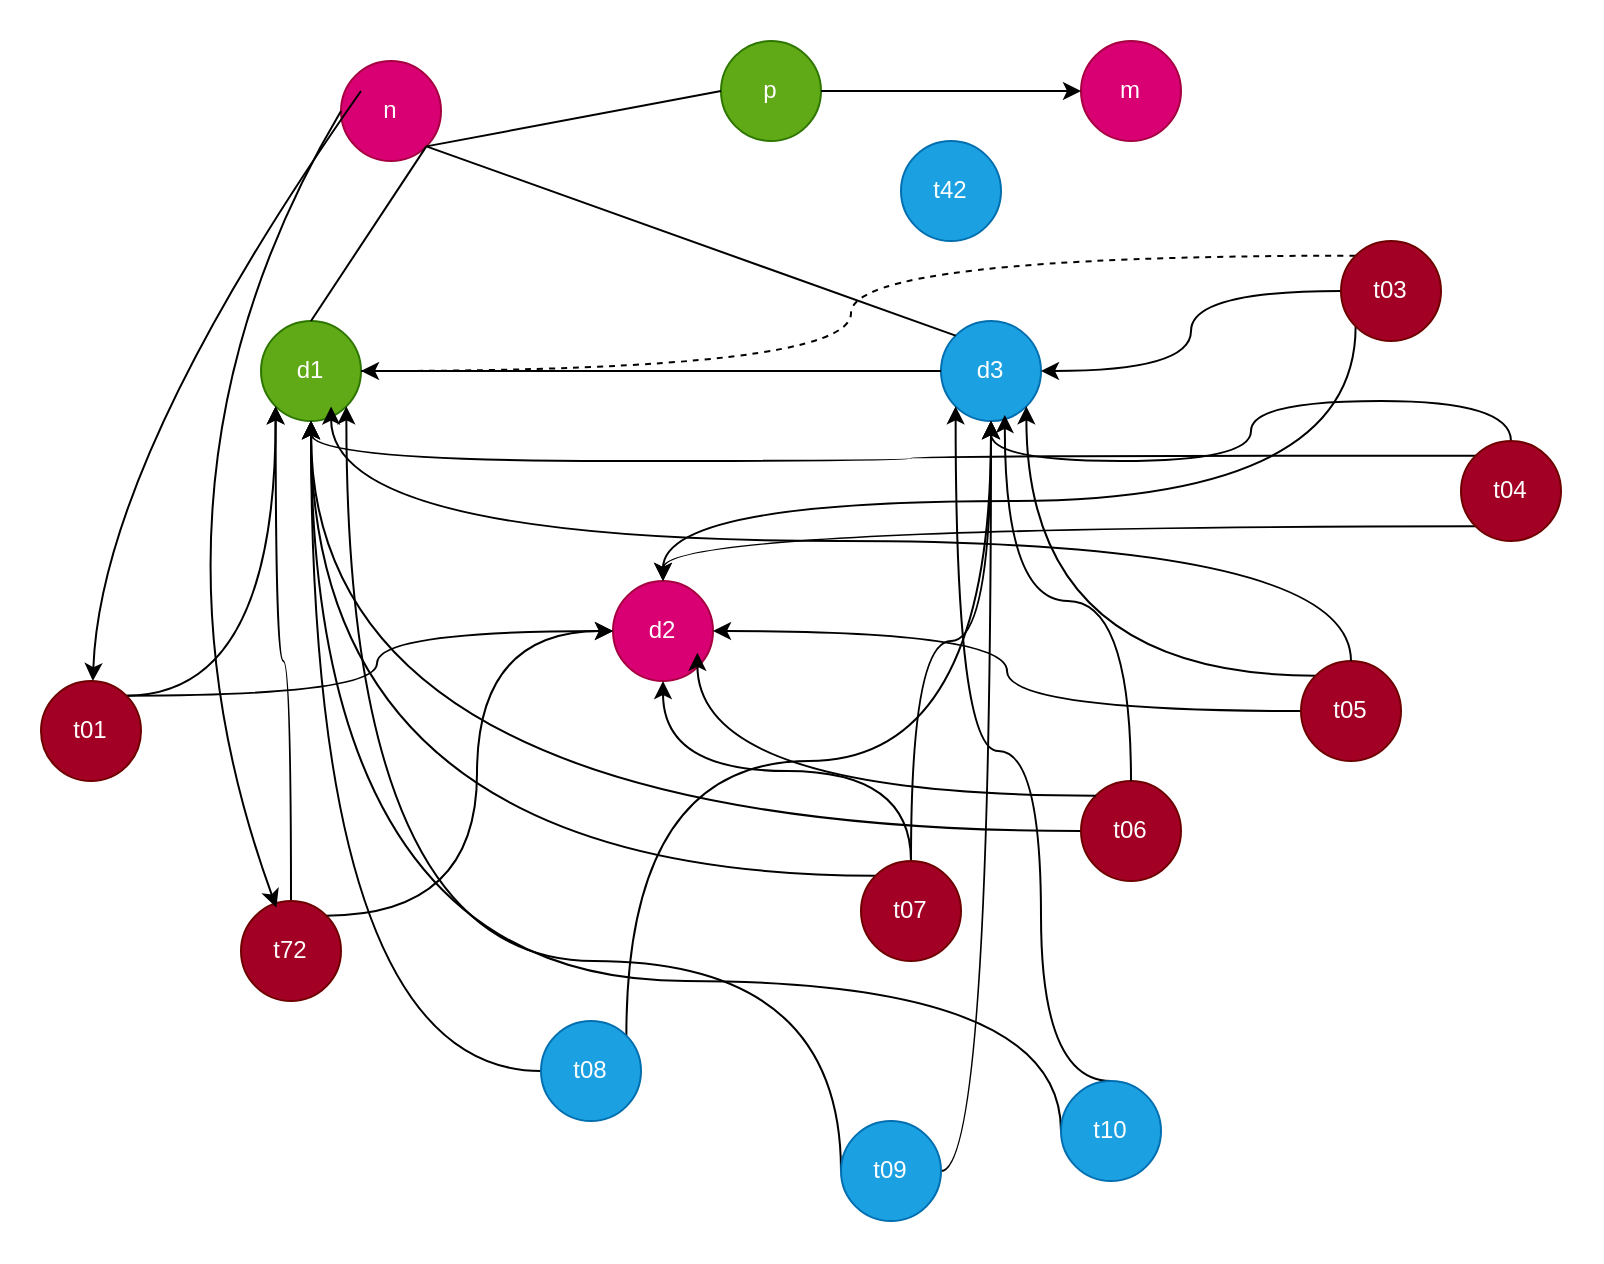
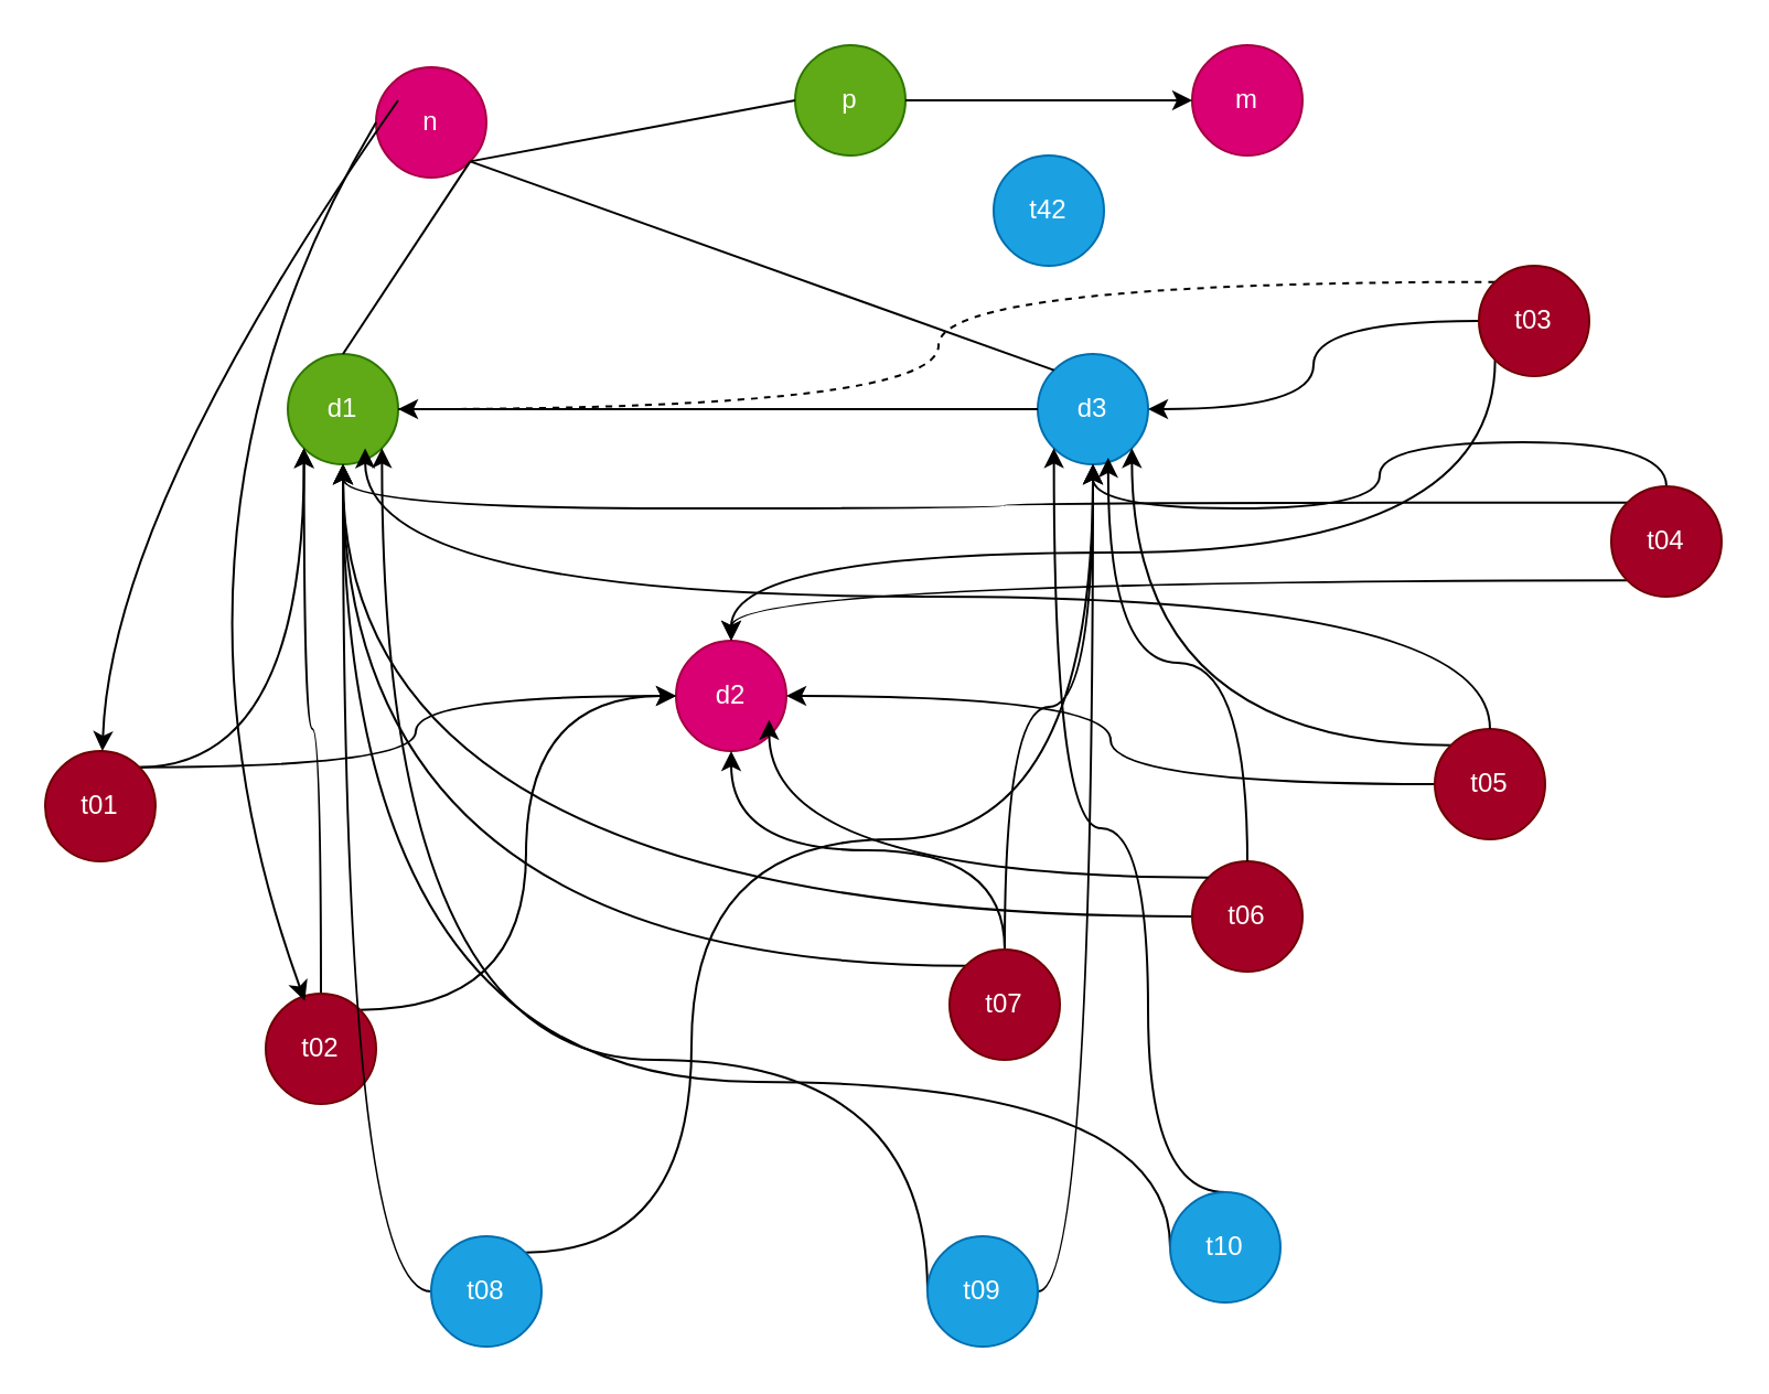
  <mxCell id="0" />
  <mxCell id="1" parent="0" />
  <mxCell id="2" value="d1" style="ellipse;whiteSpace=wrap;html=1;strokeColor=#2D7600;fillColor=#60a917;fontColor=#ffffff;" vertex="1" parent="1"><mxGeometry x="130" y="160" width="50" height="50" as="geometry" /></mxCell>
  <mxCell id="3" value="d2" style="ellipse;whiteSpace=wrap;html=1;strokeColor=#A50040;fillColor=#d80073;fontColor=#ffffff;" vertex="1" parent="1"><mxGeometry x="306" y="290" width="50" height="50" as="geometry" /></mxCell>
  <mxCell id="4" value="d3" style="ellipse;whiteSpace=wrap;html=1;strokeColor=#006EAF;fillColor=#1ba1e2;fontColor=#ffffff;" vertex="1" parent="1"><mxGeometry x="470" y="160" width="50" height="50" as="geometry" /></mxCell>
  <mxCell id="5" style="edgeStyle=orthogonalEdgeStyle;rounded=0;orthogonalLoop=1;jettySize=auto;html=1;exitX=1;exitY=0;exitDx=0;exitDy=0;entryX=0;entryY=1;entryDx=0;entryDy=0;curved=1;strokeColor=#000000;" edge="1" parent="1" source="7" target="2"><mxGeometry relative="1" as="geometry" /></mxCell>
  <mxCell id="6" style="edgeStyle=orthogonalEdgeStyle;rounded=0;orthogonalLoop=1;jettySize=auto;html=1;exitX=1;exitY=0;exitDx=0;exitDy=0;entryX=0;entryY=0.5;entryDx=0;entryDy=0;curved=1;strokeColor=#000000;" edge="1" parent="1" source="7" target="3"><mxGeometry relative="1" as="geometry" /></mxCell>
  <mxCell id="7" value="t01" style="ellipse;whiteSpace=wrap;html=1;strokeColor=#6F0000;fillColor=#a20025;fontColor=#ffffff;" vertex="1" parent="1"><mxGeometry x="20" y="340" width="50" height="50" as="geometry" /></mxCell>
  <mxCell id="8" style="edgeStyle=orthogonalEdgeStyle;rounded=0;orthogonalLoop=1;jettySize=auto;html=1;exitX=0.5;exitY=0;exitDx=0;exitDy=0;entryX=0;entryY=1;entryDx=0;entryDy=0;curved=1;strokeColor=#000000;" edge="1" parent="1" source="10" target="2"><mxGeometry relative="1" as="geometry" /></mxCell>
  <mxCell id="9" style="edgeStyle=orthogonalEdgeStyle;rounded=0;orthogonalLoop=1;jettySize=auto;html=1;exitX=1;exitY=0;exitDx=0;exitDy=0;entryX=0;entryY=0.5;entryDx=0;entryDy=0;curved=1;strokeColor=#000000;" edge="1" parent="1" source="10" target="3"><mxGeometry relative="1" as="geometry" /></mxCell>
- <mxCell id="10" value="t72" style="ellipse;whiteSpace=wrap;html=1;strokeColor=#6F0000;fillColor=#a20025;fontColor=#ffffff;" vertex="1" parent="1"><mxGeometry x="120" y="450" width="50" height="50" as="geometry" /></mxCell>
+ <mxCell id="10" value="t02" style="ellipse;whiteSpace=wrap;html=1;strokeColor=#6F0000;fillColor=#a20025;fontColor=#ffffff;" vertex="1" parent="1"><mxGeometry x="120" y="450" width="50" height="50" as="geometry" /></mxCell>
  <mxCell id="11" style="edgeStyle=orthogonalEdgeStyle;rounded=0;orthogonalLoop=1;jettySize=auto;html=1;exitX=0.5;exitY=1;exitDx=0;exitDy=0;strokeColor=#000000;" edge="1" parent="1" source="10" target="10"><mxGeometry relative="1" as="geometry" /></mxCell>
  <mxCell id="12" value="n" style="ellipse;whiteSpace=wrap;html=1;strokeColor=#A50040;fillColor=#d80073;fontColor=#ffffff;" vertex="1" parent="1"><mxGeometry x="170" y="30" width="50" height="50" as="geometry" /></mxCell>
  <mxCell id="13" value="p" style="ellipse;whiteSpace=wrap;html=1;strokeColor=#2D7600;fillColor=#60a917;fontColor=#ffffff;" vertex="1" parent="1"><mxGeometry x="360" y="20" width="50" height="50" as="geometry" /></mxCell>
  <mxCell id="14" value="m" style="ellipse;whiteSpace=wrap;html=1;strokeColor=#A50040;fillColor=#d80073;fontColor=#ffffff;" vertex="1" parent="1"><mxGeometry x="540" y="20" width="50" height="50" as="geometry" /></mxCell>
  <mxCell id="15" style="edgeStyle=orthogonalEdgeStyle;rounded=0;orthogonalLoop=1;jettySize=auto;html=1;exitX=0;exitY=0;exitDx=0;exitDy=0;curved=1;strokeColor=#000000;dashed=1;" edge="1" parent="1" source="18" target="2"><mxGeometry relative="1" as="geometry" /></mxCell>
  <mxCell id="16" style="edgeStyle=orthogonalEdgeStyle;rounded=0;orthogonalLoop=1;jettySize=auto;html=1;exitX=0;exitY=0.5;exitDx=0;exitDy=0;curved=1;strokeColor=#000000;" edge="1" parent="1" source="18" target="4"><mxGeometry relative="1" as="geometry" /></mxCell>
  <mxCell id="17" style="edgeStyle=orthogonalEdgeStyle;rounded=0;orthogonalLoop=1;jettySize=auto;html=1;exitX=0;exitY=1;exitDx=0;exitDy=0;curved=1;strokeColor=#000000;" edge="1" parent="1" source="18" target="3"><mxGeometry relative="1" as="geometry"><Array as="points"><mxPoint x="677" y="250" /><mxPoint x="331" y="250" /></Array></mxGeometry></mxCell>
  <mxCell id="18" value="t03" style="ellipse;whiteSpace=wrap;html=1;strokeColor=#6F0000;fillColor=#a20025;fontColor=#ffffff;" vertex="1" parent="1"><mxGeometry x="670" y="120" width="50" height="50" as="geometry" /></mxCell>
  <mxCell id="19" style="edgeStyle=orthogonalEdgeStyle;rounded=0;orthogonalLoop=1;jettySize=auto;html=1;exitX=0;exitY=0;exitDx=0;exitDy=0;curved=1;strokeColor=#000000;" edge="1" parent="1" source="22" target="2"><mxGeometry relative="1" as="geometry" /></mxCell>
  <mxCell id="20" style="edgeStyle=orthogonalEdgeStyle;rounded=0;orthogonalLoop=1;jettySize=auto;html=1;exitX=0.5;exitY=0;exitDx=0;exitDy=0;curved=1;strokeColor=#000000;" edge="1" parent="1" source="22" target="4"><mxGeometry relative="1" as="geometry" /></mxCell>
  <mxCell id="21" style="edgeStyle=orthogonalEdgeStyle;rounded=0;orthogonalLoop=1;jettySize=auto;html=1;exitX=0;exitY=1;exitDx=0;exitDy=0;curved=1;strokeColor=#000000;" edge="1" parent="1" source="22" target="3"><mxGeometry relative="1" as="geometry" /></mxCell>
  <mxCell id="22" value="t04" style="ellipse;whiteSpace=wrap;html=1;strokeColor=#6F0000;fillColor=#a20025;fontColor=#ffffff;" vertex="1" parent="1"><mxGeometry x="730" y="220" width="50" height="50" as="geometry" /></mxCell>
  <mxCell id="23" style="edgeStyle=orthogonalEdgeStyle;rounded=0;orthogonalLoop=1;jettySize=auto;html=1;exitX=0;exitY=0;exitDx=0;exitDy=0;entryX=1;entryY=1;entryDx=0;entryDy=0;curved=1;strokeColor=#000000;" edge="1" parent="1" source="25" target="4"><mxGeometry relative="1" as="geometry" /></mxCell>
  <mxCell id="24" style="edgeStyle=orthogonalEdgeStyle;rounded=0;orthogonalLoop=1;jettySize=auto;html=1;exitX=0;exitY=0.5;exitDx=0;exitDy=0;curved=1;strokeColor=#000000;" edge="1" parent="1" source="25" target="3"><mxGeometry relative="1" as="geometry" /></mxCell>
  <mxCell id="25" value="t05" style="ellipse;whiteSpace=wrap;html=1;strokeColor=#6F0000;fillColor=#a20025;fontColor=#ffffff;" vertex="1" parent="1"><mxGeometry x="650" y="330" width="50" height="50" as="geometry" /></mxCell>
  <mxCell id="26" style="edgeStyle=orthogonalEdgeStyle;rounded=0;orthogonalLoop=1;jettySize=auto;html=1;exitX=0;exitY=0.5;exitDx=0;exitDy=0;curved=1;strokeColor=#000000;" edge="1" parent="1" source="27" target="2"><mxGeometry relative="1" as="geometry" /></mxCell>
  <mxCell id="27" value="t06" style="ellipse;whiteSpace=wrap;html=1;strokeColor=#6F0000;fillColor=#a20025;fontColor=#ffffff;" vertex="1" parent="1"><mxGeometry x="540" y="390" width="50" height="50" as="geometry" /></mxCell>
  <mxCell id="28" style="edgeStyle=orthogonalEdgeStyle;rounded=0;orthogonalLoop=1;jettySize=auto;html=1;exitX=0.5;exitY=0;exitDx=0;exitDy=0;curved=1;strokeColor=#000000;" edge="1" parent="1" source="31" target="3"><mxGeometry relative="1" as="geometry" /></mxCell>
  <mxCell id="29" style="edgeStyle=orthogonalEdgeStyle;rounded=0;orthogonalLoop=1;jettySize=auto;html=1;exitX=0.5;exitY=0;exitDx=0;exitDy=0;curved=1;strokeColor=#000000;" edge="1" parent="1" source="31" target="4"><mxGeometry relative="1" as="geometry" /></mxCell>
  <mxCell id="30" style="edgeStyle=orthogonalEdgeStyle;rounded=0;orthogonalLoop=1;jettySize=auto;html=1;exitX=0;exitY=0;exitDx=0;exitDy=0;curved=1;strokeColor=#000000;" edge="1" parent="1" source="31" target="2"><mxGeometry relative="1" as="geometry" /></mxCell>
  <mxCell id="31" value="t07" style="ellipse;whiteSpace=wrap;html=1;strokeColor=#6F0000;fillColor=#a20025;fontColor=#ffffff;" vertex="1" parent="1"><mxGeometry x="430" y="430" width="50" height="50" as="geometry" /></mxCell>
  <mxCell id="32" style="edgeStyle=orthogonalEdgeStyle;rounded=0;orthogonalLoop=1;jettySize=auto;html=1;exitX=1;exitY=0;exitDx=0;exitDy=0;curved=1;strokeColor=#000000;" edge="1" parent="1" source="34" target="4"><mxGeometry relative="1" as="geometry"><Array as="points"><mxPoint x="313" y="380" /><mxPoint x="495" y="380" /></Array></mxGeometry></mxCell>
  <mxCell id="33" style="edgeStyle=orthogonalEdgeStyle;rounded=0;orthogonalLoop=1;jettySize=auto;html=1;exitX=0;exitY=0.5;exitDx=0;exitDy=0;curved=1;strokeColor=#000000;" edge="1" parent="1" source="34" target="2"><mxGeometry relative="1" as="geometry" /></mxCell>
- <mxCell id="34" value="t08" style="ellipse;whiteSpace=wrap;html=1;strokeColor=#006EAF;fillColor=#1ba1e2;fontColor=#ffffff;" vertex="1" parent="1"><mxGeometry x="270" y="510" width="50" height="50" as="geometry" /></mxCell>
+ <mxCell id="34" value="t08" style="ellipse;whiteSpace=wrap;html=1;strokeColor=#006EAF;fillColor=#1ba1e2;fontColor=#ffffff;" vertex="1" parent="1"><mxGeometry x="195" y="560" width="50" height="50" as="geometry" /></mxCell>
  <mxCell id="35" style="edgeStyle=orthogonalEdgeStyle;rounded=0;orthogonalLoop=1;jettySize=auto;html=1;exitX=1;exitY=0.5;exitDx=0;exitDy=0;curved=1;strokeColor=#000000;" edge="1" parent="1" source="37" target="4"><mxGeometry relative="1" as="geometry" /></mxCell>
  <mxCell id="36" style="edgeStyle=orthogonalEdgeStyle;rounded=0;orthogonalLoop=1;jettySize=auto;html=1;exitX=0;exitY=0.5;exitDx=0;exitDy=0;entryX=1;entryY=1;entryDx=0;entryDy=0;curved=1;strokeColor=#000000;" edge="1" parent="1" source="37" target="2"><mxGeometry relative="1" as="geometry"><Array as="points"><mxPoint x="420" y="480" /><mxPoint x="173" y="480" /></Array></mxGeometry></mxCell>
  <mxCell id="37" value="t09" style="ellipse;whiteSpace=wrap;html=1;strokeColor=#006EAF;fillColor=#1ba1e2;fontColor=#ffffff;" vertex="1" parent="1"><mxGeometry x="420" y="560" width="50" height="50" as="geometry" /></mxCell>
  <mxCell id="38" style="edgeStyle=orthogonalEdgeStyle;rounded=0;orthogonalLoop=1;jettySize=auto;html=1;exitX=0.5;exitY=0;exitDx=0;exitDy=0;entryX=0;entryY=1;entryDx=0;entryDy=0;curved=1;strokeColor=#000000;" edge="1" parent="1" source="40" target="4"><mxGeometry relative="1" as="geometry"><Array as="points"><mxPoint x="520" y="540" /><mxPoint x="520" y="375" /><mxPoint x="477" y="375" /></Array></mxGeometry></mxCell>
  <mxCell id="39" style="edgeStyle=orthogonalEdgeStyle;rounded=0;orthogonalLoop=1;jettySize=auto;html=1;exitX=0;exitY=0.5;exitDx=0;exitDy=0;curved=1;strokeColor=#000000;" edge="1" parent="1" source="40" target="2"><mxGeometry relative="1" as="geometry"><Array as="points"><mxPoint x="530" y="490" /><mxPoint x="155" y="490" /></Array></mxGeometry></mxCell>
  <mxCell id="40" value="t10" style="ellipse;whiteSpace=wrap;html=1;strokeColor=#006EAF;fillColor=#1ba1e2;fontColor=#ffffff;" vertex="1" parent="1"><mxGeometry x="530" y="540" width="50" height="50" as="geometry" /></mxCell>
  <mxCell id="41" value="" style="endArrow=classic;html=1;rounded=0;strokeColor=#000000;entryX=0;entryY=0.5;entryDx=0;entryDy=0;exitX=1;exitY=0.5;exitDx=0;exitDy=0;" edge="1" parent="1" source="13" target="14"><mxGeometry width="50" height="50" relative="1" as="geometry"><mxPoint x="390" y="170" as="sourcePoint" /><mxPoint x="440" y="120" as="targetPoint" /></mxGeometry></mxCell>
  <mxCell id="42" value="" style="endArrow=none;html=1;rounded=0;strokeColor=#000000;exitX=1;exitY=1;exitDx=0;exitDy=0;entryX=0;entryY=0;entryDx=0;entryDy=0;" edge="1" parent="1" source="12" target="4"><mxGeometry width="50" height="50" relative="1" as="geometry"><mxPoint x="340" y="220" as="sourcePoint" /><mxPoint x="390" y="170" as="targetPoint" /></mxGeometry></mxCell>
  <mxCell id="43" value="" style="endArrow=none;html=1;rounded=0;strokeColor=#000000;exitX=1;exitY=1;exitDx=0;exitDy=0;entryX=0.5;entryY=0;entryDx=0;entryDy=0;" edge="1" parent="1" source="12" target="2"><mxGeometry width="50" height="50" relative="1" as="geometry"><mxPoint x="233" y="73" as="sourcePoint" /><mxPoint x="487" y="177" as="targetPoint" /></mxGeometry></mxCell>
  <mxCell id="44" value="" style="endArrow=none;html=1;rounded=0;strokeColor=#000000;entryX=0;entryY=0.5;entryDx=0;entryDy=0;exitX=1;exitY=1;exitDx=0;exitDy=0;" edge="1" parent="1" source="12" target="13"><mxGeometry width="50" height="50" relative="1" as="geometry"><mxPoint x="230" y="140" as="sourcePoint" /><mxPoint x="477" y="187" as="targetPoint" /></mxGeometry></mxCell>
  <mxCell id="45" value="" style="endArrow=none;html=1;rounded=0;strokeColor=#000000;exitX=1;exitY=0.5;exitDx=0;exitDy=0;" edge="1" parent="1" source="2" target="4"><mxGeometry width="50" height="50" relative="1" as="geometry"><mxPoint x="233" y="73" as="sourcePoint" /><mxPoint x="460" y="190" as="targetPoint" /></mxGeometry></mxCell>
  <mxCell id="46" value="" style="curved=1;endArrow=classic;html=1;rounded=0;strokeColor=#000000;" edge="1" parent="1" target="7"><mxGeometry width="50" height="50" relative="1" as="geometry"><mxPoint x="180" y="45" as="sourcePoint" /><mxPoint x="50" y="180" as="targetPoint" /><Array as="points"><mxPoint x="50" y="230" /></Array></mxGeometry></mxCell>
  <mxCell id="47" value="" style="curved=1;endArrow=classic;html=1;rounded=0;strokeColor=#000000;exitX=0;exitY=0.5;exitDx=0;exitDy=0;entryX=0.354;entryY=0.065;entryDx=0;entryDy=0;entryPerimeter=0;" edge="1" parent="1" source="12" target="10"><mxGeometry width="50" height="50" relative="1" as="geometry"><mxPoint x="188" y="65" as="sourcePoint" /><mxPoint x="56" y="350" as="targetPoint" /><Array as="points"><mxPoint x="60" y="240" /></Array></mxGeometry></mxCell>
  <mxCell id="48" style="edgeStyle=orthogonalEdgeStyle;rounded=0;orthogonalLoop=1;jettySize=auto;html=1;exitX=0;exitY=0;exitDx=0;exitDy=0;entryX=0.844;entryY=0.718;entryDx=0;entryDy=0;entryPerimeter=0;curved=1;strokeColor=#000000;" edge="1" parent="1" source="27" target="3"><mxGeometry relative="1" as="geometry" /></mxCell>
  <mxCell id="49" style="edgeStyle=orthogonalEdgeStyle;rounded=0;orthogonalLoop=1;jettySize=auto;html=1;exitX=0.5;exitY=0;exitDx=0;exitDy=0;entryX=0.638;entryY=0.939;entryDx=0;entryDy=0;entryPerimeter=0;curved=1;strokeColor=#000000;" edge="1" parent="1" source="27" target="4"><mxGeometry relative="1" as="geometry" /></mxCell>
  <mxCell id="50" style="edgeStyle=orthogonalEdgeStyle;rounded=0;orthogonalLoop=1;jettySize=auto;html=1;exitX=0.5;exitY=0;exitDx=0;exitDy=0;entryX=0.701;entryY=0.855;entryDx=0;entryDy=0;entryPerimeter=0;curved=1;strokeColor=#000000;" edge="1" parent="1" source="25" target="2"><mxGeometry relative="1" as="geometry" /></mxCell>
  <mxCell id="51" value="t42" style="ellipse;whiteSpace=wrap;html=1;strokeColor=#006EAF;fillColor=#1ba1e2;fontColor=#ffffff;" vertex="1" parent="1"><mxGeometry x="450" y="70" width="50" height="50" as="geometry" /></mxCell>
